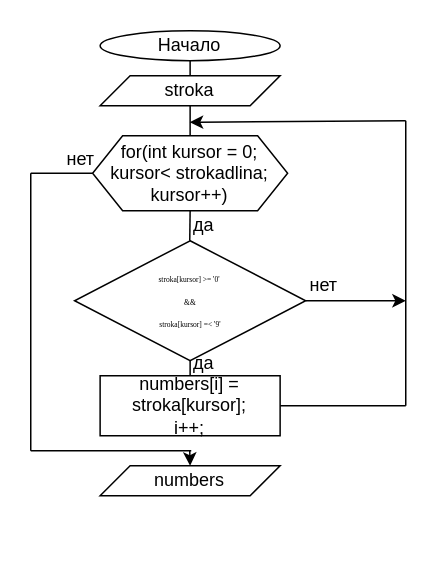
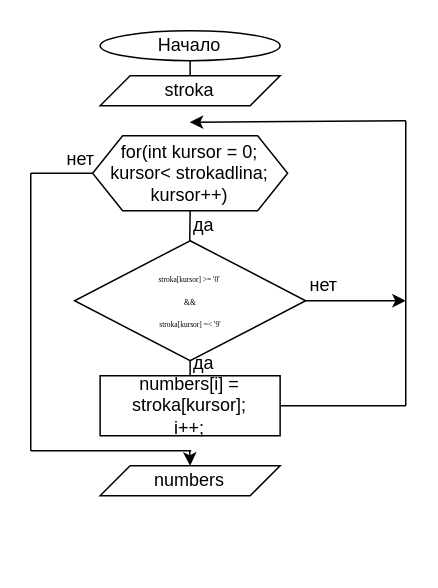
  <mxCell id="0" />
  <mxCell id="1" parent="0" />
  <mxCell id="2" value="Начало" style="ellipse;whiteSpace=wrap;html=1;" vertex="1" parent="1"><mxGeometry x="66.25" y="20" width="120" height="20" as="geometry" /></mxCell>
  <mxCell id="3" value="" style="endArrow=none;html=1;entryX=0.5;entryY=1;entryDx=0;entryDy=0;" edge="1" parent="1" target="2"><mxGeometry width="50" height="50" relative="1" as="geometry"><mxPoint x="126.25" y="50" as="sourcePoint" /><mxPoint x="123.25" y="80" as="targetPoint" /><Array as="points"><mxPoint x="126.25" y="50" /></Array></mxGeometry></mxCell>
  <mxCell id="4" value="stroka" style="shape=parallelogram;perimeter=parallelogramPerimeter;whiteSpace=wrap;html=1;fixedSize=1;" vertex="1" parent="1"><mxGeometry x="66.25" y="50" width="120" height="20" as="geometry" /></mxCell>
  <mxCell id="5" value="for(int kursor = 0; kursor&amp;lt; strokadlina; kursor++)" style="shape=hexagon;perimeter=hexagonPerimeter2;whiteSpace=wrap;html=1;fixedSize=1;" vertex="1" parent="1"><mxGeometry x="61.25" y="90" width="130" height="50" as="geometry" /></mxCell>
- <mxCell id="6" value="" style="endArrow=none;html=1;exitX=0.5;exitY=1;exitDx=0;exitDy=0;entryX=0.5;entryY=0;entryDx=0;entryDy=0;" edge="1" parent="1" source="4" target="5"><mxGeometry width="50" height="50" relative="1" as="geometry"><mxPoint x="190" y="80" as="sourcePoint" /><mxPoint x="240" y="30" as="targetPoint" /></mxGeometry></mxCell>
  <mxCell id="7" value="" style="endArrow=none;html=1;exitX=0.5;exitY=1;exitDx=0;exitDy=0;" edge="1" parent="1" source="5"><mxGeometry width="50" height="50" relative="1" as="geometry"><mxPoint x="190" y="140" as="sourcePoint" /><mxPoint x="126" y="160" as="targetPoint" /></mxGeometry></mxCell>
  <mxCell id="8" value="да" style="text;html=1;align=center;verticalAlign=middle;resizable=0;points=[];autosize=1;" vertex="1" parent="1"><mxGeometry x="120" y="140" width="30" height="20" as="geometry" /></mxCell>
  <mxCell id="9" value="&lt;p class=&quot;p1&quot; style=&quot;margin: 0px ; font-stretch: normal ; line-height: 100% ; font-family: &amp;#34;menlo&amp;#34; ; background-color: rgb(255 , 255 , 255)&quot;&gt;&lt;font style=&quot;font-size: 5px&quot;&gt;stroka[kursor] &amp;gt;= '0'&lt;/font&gt;&lt;/p&gt;&lt;p class=&quot;p1&quot; style=&quot;margin: 0px ; font-stretch: normal ; line-height: 100% ; font-family: &amp;#34;menlo&amp;#34; ; background-color: rgb(255 , 255 , 255)&quot;&gt;&lt;font style=&quot;font-size: 5px&quot;&gt;&amp;nbsp;&amp;amp;&amp;amp;&lt;/font&gt;&lt;/p&gt;&lt;p class=&quot;p1&quot; style=&quot;margin: 0px ; font-stretch: normal ; line-height: 100% ; font-family: &amp;#34;menlo&amp;#34; ; background-color: rgb(255 , 255 , 255)&quot;&gt;&lt;font style=&quot;font-size: 5px&quot;&gt;&amp;nbsp;stroka[kursor] =&amp;lt; '9'&lt;/font&gt;&lt;/p&gt;" style="rhombus;whiteSpace=wrap;html=1;align=center;" vertex="1" parent="1"><mxGeometry x="49.22" y="160" width="154.06" height="80" as="geometry" /></mxCell>
  <mxCell id="10" value="&lt;p class=&quot;p1&quot; style=&quot;margin: 0px ; font-stretch: normal ; font-size: 13px ; line-height: normal ; font-family: &amp;#34;menlo&amp;#34; ; color: rgba(0 , 0 , 0 , 0.85) ; background-color: rgb(255 , 255 , 255)&quot;&gt;&lt;br&gt;&lt;/p&gt;" style="text;html=1;align=center;verticalAlign=middle;resizable=0;points=[];autosize=1;" vertex="1" parent="1"><mxGeometry x="230" y="350" width="20" height="20" as="geometry" /></mxCell>
  <mxCell id="11" value="" style="endArrow=none;html=1;exitX=0.5;exitY=1;exitDx=0;exitDy=0;" edge="1" parent="1" source="25"><mxGeometry width="50" height="50" relative="1" as="geometry"><mxPoint x="126.25" y="240" as="sourcePoint" /><mxPoint x="126" y="270" as="targetPoint" /></mxGeometry></mxCell>
  <mxCell id="12" value="да" style="text;html=1;align=center;verticalAlign=middle;resizable=0;points=[];autosize=1;" vertex="1" parent="1"><mxGeometry x="120" y="232" width="30" height="20" as="geometry" /></mxCell>
  <mxCell id="13" value="" style="endArrow=none;html=1;exitX=1;exitY=0.5;exitDx=0;exitDy=0;" edge="1" parent="1" source="25"><mxGeometry width="50" height="50" relative="1" as="geometry"><mxPoint x="80" y="260" as="sourcePoint" /><mxPoint x="270" y="270" as="targetPoint" /></mxGeometry></mxCell>
  <mxCell id="14" value="" style="endArrow=none;html=1;" edge="1" parent="1"><mxGeometry width="50" height="50" relative="1" as="geometry"><mxPoint x="270" y="270" as="sourcePoint" /><mxPoint x="270" y="80" as="targetPoint" /></mxGeometry></mxCell>
  <mxCell id="15" value="" style="endArrow=classic;html=1;" edge="1" parent="1"><mxGeometry width="50" height="50" relative="1" as="geometry"><mxPoint x="270" y="80" as="sourcePoint" /><mxPoint x="126" y="81" as="targetPoint" /></mxGeometry></mxCell>
  <mxCell id="16" value="" style="endArrow=classic;html=1;exitX=1;exitY=0.5;exitDx=0;exitDy=0;" edge="1" parent="1" source="9"><mxGeometry width="50" height="50" relative="1" as="geometry"><mxPoint x="150" y="200" as="sourcePoint" /><mxPoint x="270" y="200" as="targetPoint" /></mxGeometry></mxCell>
  <mxCell id="17" value="нет" style="text;html=1;align=center;verticalAlign=middle;resizable=0;points=[];autosize=1;" vertex="1" parent="1"><mxGeometry x="200" y="180" width="30" height="20" as="geometry" /></mxCell>
  <mxCell id="18" value="" style="endArrow=none;html=1;entryX=0;entryY=0.5;entryDx=0;entryDy=0;" edge="1" parent="1" target="5"><mxGeometry width="50" height="50" relative="1" as="geometry"><mxPoint x="20" y="115" as="sourcePoint" /><mxPoint x="120" y="180" as="targetPoint" /></mxGeometry></mxCell>
  <mxCell id="19" value="нет" style="text;html=1;align=center;verticalAlign=middle;resizable=0;points=[];autosize=1;" vertex="1" parent="1"><mxGeometry x="38" y="96" width="30" height="20" as="geometry" /></mxCell>
  <mxCell id="20" value="" style="endArrow=none;html=1;" edge="1" parent="1"><mxGeometry width="50" height="50" relative="1" as="geometry"><mxPoint x="20" y="115" as="sourcePoint" /><mxPoint x="20" y="300" as="targetPoint" /></mxGeometry></mxCell>
  <mxCell id="21" value="" style="endArrow=none;html=1;" edge="1" parent="1"><mxGeometry width="50" height="50" relative="1" as="geometry"><mxPoint x="20" y="300" as="sourcePoint" /><mxPoint x="127" y="300" as="targetPoint" /></mxGeometry></mxCell>
  <mxCell id="22" value="numbers" style="shape=parallelogram;perimeter=parallelogramPerimeter;whiteSpace=wrap;html=1;fixedSize=1;" vertex="1" parent="1"><mxGeometry x="66.25" y="310" width="120" height="20" as="geometry" /></mxCell>
  <mxCell id="23" value="" style="endArrow=classic;html=1;entryX=0.5;entryY=0;entryDx=0;entryDy=0;" edge="1" parent="1" target="22"><mxGeometry width="50" height="50" relative="1" as="geometry"><mxPoint x="126" y="300" as="sourcePoint" /><mxPoint x="150" y="310" as="targetPoint" /></mxGeometry></mxCell>
  <mxCell id="24" style="edgeStyle=orthogonalEdgeStyle;rounded=0;orthogonalLoop=1;jettySize=auto;html=1;exitX=0.5;exitY=1;exitDx=0;exitDy=0;" edge="1" parent="1" source="22" target="22"><mxGeometry relative="1" as="geometry" /></mxCell>
  <mxCell id="25" value="numbers[i] = stroka[kursor];&lt;br&gt;i++;" style="rounded=0;whiteSpace=wrap;html=1;" vertex="1" parent="1"><mxGeometry x="66.25" y="250" width="120" height="40" as="geometry" /></mxCell>
  <mxCell id="26" value="" style="endArrow=none;html=1;exitX=0.5;exitY=1;exitDx=0;exitDy=0;" edge="1" parent="1" source="9" target="25"><mxGeometry width="50" height="50" relative="1" as="geometry"><mxPoint x="126.25" y="240" as="sourcePoint" /><mxPoint x="126" y="270" as="targetPoint" /></mxGeometry></mxCell>
